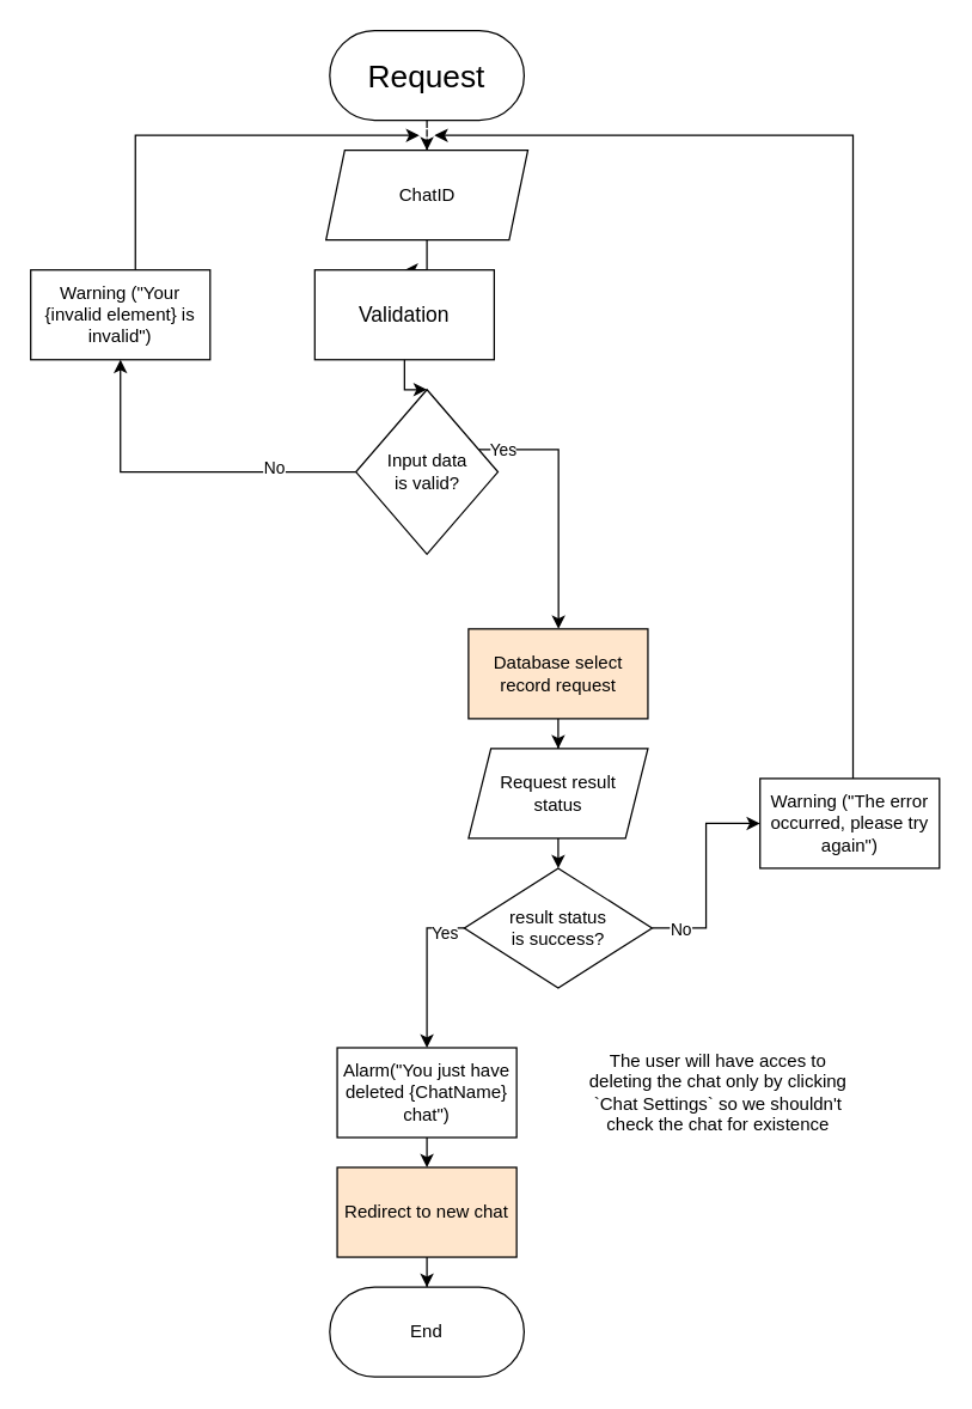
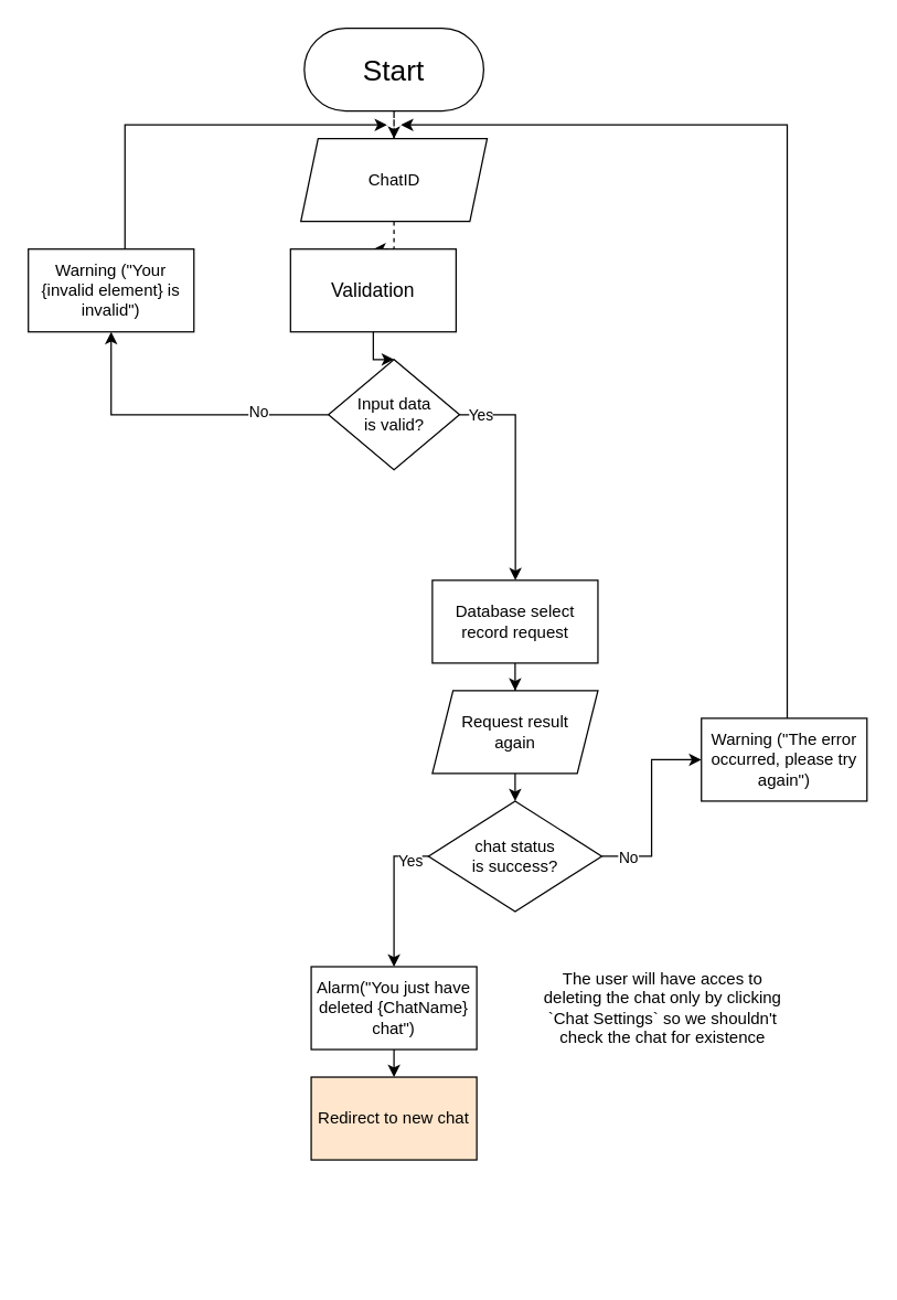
  <mxCell id="0" />
  <mxCell id="1" parent="0" />
  <mxCell id="2" style="edgeStyle=orthogonalEdgeStyle;rounded=0;orthogonalLoop=1;jettySize=auto;html=1;entryX=0.5;entryY=0;entryDx=0;entryDy=0;dashed=1;" edge="1" parent="1" source="3" target="5"><mxGeometry relative="1" as="geometry" /></mxCell>
- <mxCell id="3" value="&lt;font style=&quot;font-size: 21px;&quot;&gt;Request&lt;/font&gt;" style="rounded=1;whiteSpace=wrap;html=1;glass=0;shadow=0;arcSize=50;" vertex="1" parent="1"><mxGeometry x="220" y="20" width="130" height="60" as="geometry" /></mxCell>
- <mxCell id="4" value="" style="edgeStyle=orthogonalEdgeStyle;rounded=0;orthogonalLoop=1;jettySize=auto;html=1;" edge="1" parent="1" source="5" target="7"><mxGeometry relative="1" as="geometry" /></mxCell>
+ <mxCell id="3" value="&lt;font style=&quot;font-size: 21px;&quot;&gt;Start&lt;/font&gt;" style="rounded=1;whiteSpace=wrap;html=1;glass=0;shadow=0;arcSize=50;" vertex="1" parent="1"><mxGeometry x="220" y="20" width="130" height="60" as="geometry" /></mxCell>
+ <mxCell id="4" value="" style="edgeStyle=orthogonalEdgeStyle;rounded=0;orthogonalLoop=1;jettySize=auto;html=1;dashed=1;" edge="1" parent="1" source="5" target="7"><mxGeometry relative="1" as="geometry" /></mxCell>
  <mxCell id="5" value="ChatID" style="shape=parallelogram;perimeter=parallelogramPerimeter;whiteSpace=wrap;html=1;fixedSize=1;size=12.5;" vertex="1" parent="1"><mxGeometry x="217.5" y="100" width="135" height="60" as="geometry" /></mxCell>
  <mxCell id="6" style="edgeStyle=orthogonalEdgeStyle;rounded=0;orthogonalLoop=1;jettySize=auto;html=1;entryX=0.5;entryY=0;entryDx=0;entryDy=0;" edge="1" parent="1" source="7" target="12"><mxGeometry relative="1" as="geometry" /></mxCell>
  <mxCell id="7" value="&lt;font style=&quot;font-size: 14px;&quot;&gt;Validation&lt;br&gt;&lt;/font&gt;" style="whiteSpace=wrap;html=1;" vertex="1" parent="1"><mxGeometry x="210" y="180" width="120" height="60" as="geometry" /></mxCell>
  <mxCell id="8" style="edgeStyle=orthogonalEdgeStyle;rounded=0;orthogonalLoop=1;jettySize=auto;html=1;entryX=0.5;entryY=0;entryDx=0;entryDy=0;" edge="1" parent="1" source="12"><mxGeometry relative="1" as="geometry"><Array as="points"><mxPoint x="373" y="300" /></Array><mxPoint x="373" y="420" as="targetPoint" /></mxGeometry></mxCell>
  <mxCell id="9" value="&lt;div&gt;Yes&lt;/div&gt;" style="edgeLabel;html=1;align=center;verticalAlign=middle;resizable=0;points=[];" vertex="1" connectable="0" parent="8"><mxGeometry x="-0.815" relative="1" as="geometry"><mxPoint as="offset" /></mxGeometry></mxCell>
  <mxCell id="10" style="edgeStyle=orthogonalEdgeStyle;rounded=0;orthogonalLoop=1;jettySize=auto;html=1;" edge="1" parent="1" source="12" target="14"><mxGeometry relative="1" as="geometry"><mxPoint x="90" y="200" as="targetPoint" /></mxGeometry></mxCell>
  <mxCell id="11" value="&lt;div&gt;No&lt;/div&gt;" style="edgeLabel;html=1;align=center;verticalAlign=middle;resizable=0;points=[];" vertex="1" connectable="0" parent="10"><mxGeometry x="-0.528" y="-3" relative="1" as="geometry"><mxPoint as="offset" /></mxGeometry></mxCell>
- <mxCell id="12" value="&lt;div&gt;Input data&lt;/div&gt;&lt;div&gt;is valid?&lt;br&gt;&lt;/div&gt;" style="rhombus;whiteSpace=wrap;html=1;" vertex="1" parent="1"><mxGeometry x="237.5" y="260" width="95" height="110" as="geometry" /></mxCell>
+ <mxCell id="12" value="&lt;div&gt;Input data&lt;/div&gt;&lt;div&gt;is valid?&lt;br&gt;&lt;/div&gt;" style="rhombus;whiteSpace=wrap;html=1;" vertex="1" parent="1"><mxGeometry x="237.5" y="260" width="95" height="80" as="geometry" /></mxCell>
  <mxCell id="13" style="edgeStyle=orthogonalEdgeStyle;rounded=0;orthogonalLoop=1;jettySize=auto;html=1;" edge="1" parent="1" source="14"><mxGeometry relative="1" as="geometry"><mxPoint x="280" y="90" as="targetPoint" /><Array as="points"><mxPoint x="90" y="90" /></Array></mxGeometry></mxCell>
  <mxCell id="14" value="Warning (&quot;Your {invalid element} is invalid&quot;)" style="rounded=0;whiteSpace=wrap;html=1;" vertex="1" parent="1"><mxGeometry x="20" y="180" width="120" height="60" as="geometry" /></mxCell>
  <mxCell id="15" style="edgeStyle=orthogonalEdgeStyle;rounded=0;orthogonalLoop=1;jettySize=auto;html=1;entryX=0.5;entryY=0;entryDx=0;entryDy=0;" edge="1" parent="1" source="16" target="18"><mxGeometry relative="1" as="geometry" /></mxCell>
- <mxCell id="16" value="Database select record request" style="whiteSpace=wrap;html=1;fillColor=#ffe6cc;" vertex="1" parent="1"><mxGeometry x="312.81" y="420" width="120" height="60" as="geometry" /></mxCell>
+ <mxCell id="16" value="Database select record request" style="whiteSpace=wrap;html=1;" vertex="1" parent="1"><mxGeometry x="312.81" y="420" width="120" height="60" as="geometry" /></mxCell>
  <mxCell id="17" style="edgeStyle=orthogonalEdgeStyle;rounded=0;orthogonalLoop=1;jettySize=auto;html=1;exitX=0.5;exitY=1;exitDx=0;exitDy=0;entryX=0.5;entryY=0;entryDx=0;entryDy=0;" edge="1" parent="1" source="18" target="23"><mxGeometry relative="1" as="geometry" /></mxCell>
- <mxCell id="18" value="&lt;div&gt;Request result&lt;/div&gt;&lt;div&gt;status&lt;br&gt;&lt;/div&gt;" style="shape=parallelogram;perimeter=parallelogramPerimeter;whiteSpace=wrap;html=1;fixedSize=1;size=15;" vertex="1" parent="1"><mxGeometry x="312.81" y="500" width="120" height="60" as="geometry" /></mxCell>
+ <mxCell id="18" value="&lt;div&gt;Request result&lt;/div&gt;&lt;div&gt;again&lt;br&gt;&lt;/div&gt;" style="shape=parallelogram;perimeter=parallelogramPerimeter;whiteSpace=wrap;html=1;fixedSize=1;size=15;" vertex="1" parent="1"><mxGeometry x="312.81" y="500" width="120" height="60" as="geometry" /></mxCell>
  <mxCell id="19" style="edgeStyle=orthogonalEdgeStyle;rounded=0;orthogonalLoop=1;jettySize=auto;html=1;" edge="1" parent="1" source="23" target="25"><mxGeometry relative="1" as="geometry"><mxPoint x="535" y="280" as="targetPoint" /></mxGeometry></mxCell>
  <mxCell id="20" value="&lt;div&gt;No&lt;/div&gt;" style="edgeLabel;html=1;align=center;verticalAlign=middle;resizable=0;points=[];" vertex="1" connectable="0" parent="19"><mxGeometry x="-0.734" relative="1" as="geometry"><mxPoint as="offset" /></mxGeometry></mxCell>
  <mxCell id="21" value="" style="edgeStyle=orthogonalEdgeStyle;rounded=0;orthogonalLoop=1;jettySize=auto;html=1;entryX=0.5;entryY=0;entryDx=0;entryDy=0;" edge="1" parent="1"><mxGeometry relative="1" as="geometry"><mxPoint x="330" y="620" as="sourcePoint" /><mxPoint x="285" y="700" as="targetPoint" /><Array as="points"><mxPoint x="285" y="620" /></Array></mxGeometry></mxCell>
  <mxCell id="22" value="Yes" style="edgeLabel;html=1;align=center;verticalAlign=middle;resizable=0;points=[];" vertex="1" connectable="0" parent="21"><mxGeometry x="-0.46" y="3" relative="1" as="geometry"><mxPoint as="offset" /></mxGeometry></mxCell>
- <mxCell id="23" value="result status &lt;br&gt;is success?" style="rhombus;whiteSpace=wrap;html=1;" vertex="1" parent="1"><mxGeometry x="310" y="580" width="125.62" height="80" as="geometry" /></mxCell>
+ <mxCell id="23" value="chat status &lt;br&gt;is success?" style="rhombus;whiteSpace=wrap;html=1;" vertex="1" parent="1"><mxGeometry x="310" y="580" width="125.62" height="80" as="geometry" /></mxCell>
  <mxCell id="24" style="edgeStyle=orthogonalEdgeStyle;rounded=0;orthogonalLoop=1;jettySize=auto;html=1;" edge="1" parent="1" source="25"><mxGeometry relative="1" as="geometry"><mxPoint x="290" y="90" as="targetPoint" /><Array as="points"><mxPoint x="570" y="90" /></Array></mxGeometry></mxCell>
  <mxCell id="25" value="Warning (&quot;The error occurred, please try again&quot;)" style="rounded=0;whiteSpace=wrap;html=1;" vertex="1" parent="1"><mxGeometry x="507.81" y="520" width="120" height="60" as="geometry" /></mxCell>
  <mxCell id="26" style="edgeStyle=orthogonalEdgeStyle;rounded=0;orthogonalLoop=1;jettySize=auto;html=1;exitX=0.5;exitY=1;exitDx=0;exitDy=0;entryX=0.5;entryY=0;entryDx=0;entryDy=0;" edge="1" parent="1" source="27" target="29"><mxGeometry relative="1" as="geometry" /></mxCell>
  <mxCell id="27" value="Alarm(&quot;You just have deleted {ChatName} chat&quot;)" style="whiteSpace=wrap;html=1;" vertex="1" parent="1"><mxGeometry x="225" y="700" width="120" height="60" as="geometry" /></mxCell>
- <mxCell id="28" style="edgeStyle=orthogonalEdgeStyle;rounded=0;orthogonalLoop=1;jettySize=auto;html=1;entryX=0.5;entryY=0;entryDx=0;entryDy=0;" edge="1" parent="1" source="29" target="30"><mxGeometry relative="1" as="geometry" /></mxCell>
  <mxCell id="29" value="Redirect to new chat" style="whiteSpace=wrap;html=1;fillColor=#ffe6cc;" vertex="1" parent="1"><mxGeometry x="225" y="780" width="120" height="60" as="geometry" /></mxCell>
- <mxCell id="30" value="End" style="rounded=1;whiteSpace=wrap;html=1;glass=0;shadow=0;arcSize=50;" vertex="1" parent="1"><mxGeometry x="220" y="860" width="130" height="60" as="geometry" /></mxCell>
  <mxCell id="31" value="The user will have acces to deleting the chat only by clicking `Chat Settings` so we shouldn't check the chat for existence" style="text;html=1;align=center;verticalAlign=middle;whiteSpace=wrap;rounded=0;" vertex="1" parent="1"><mxGeometry x="390" y="677.5" width="180" height="105" as="geometry" /></mxCell>
